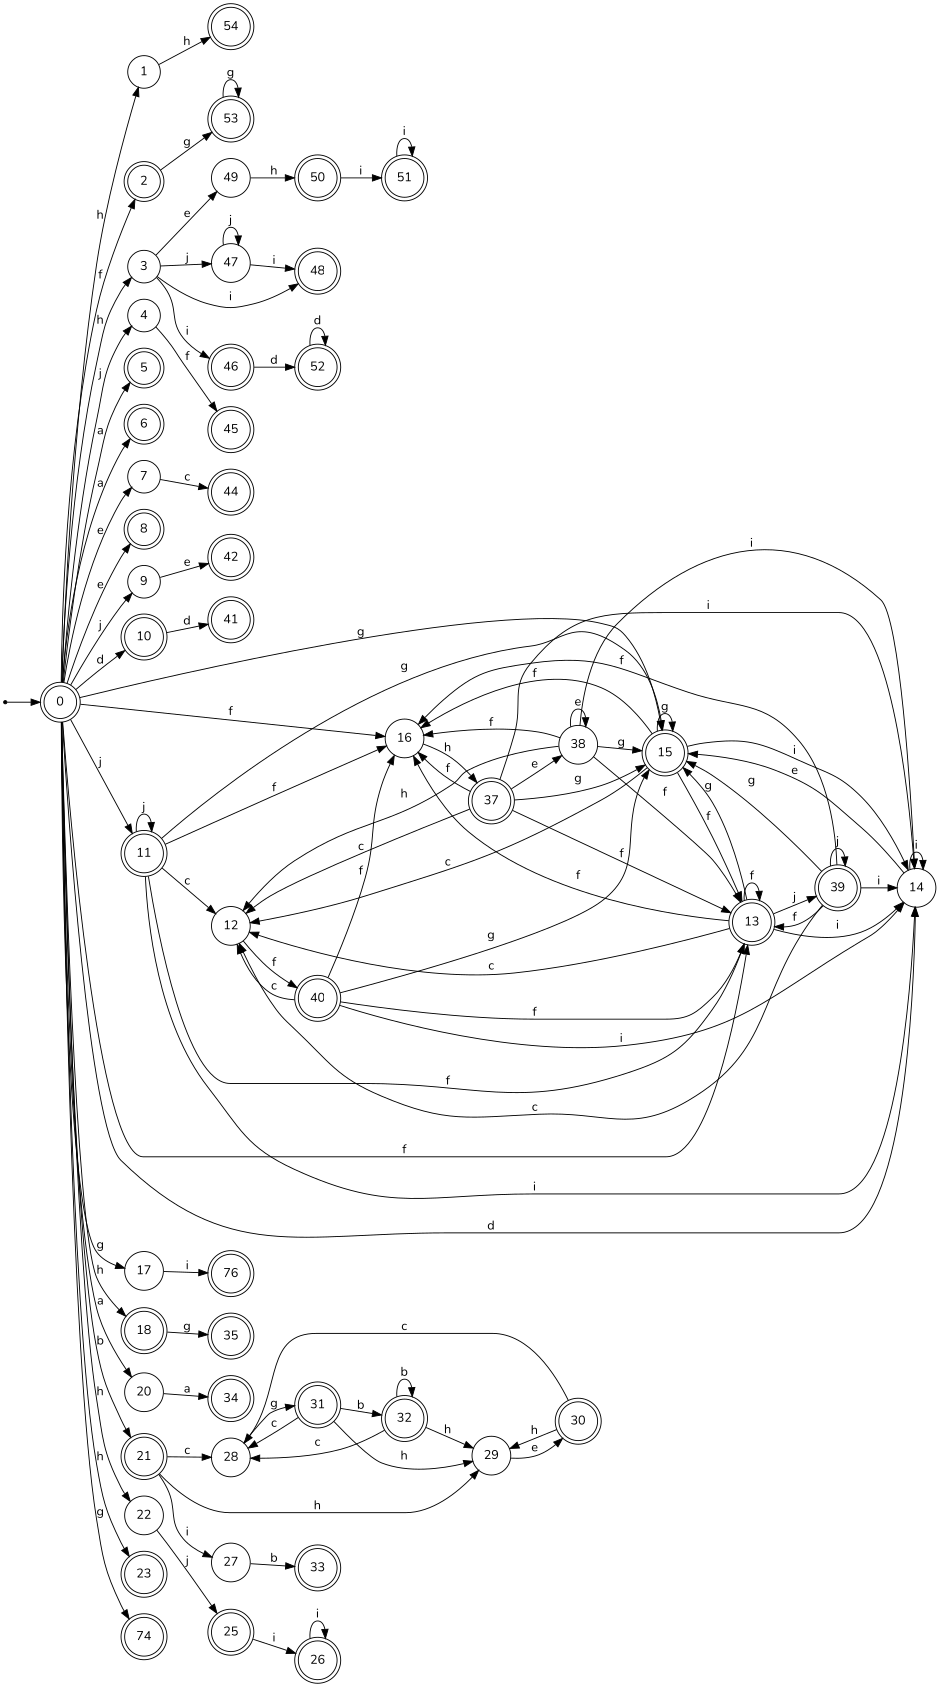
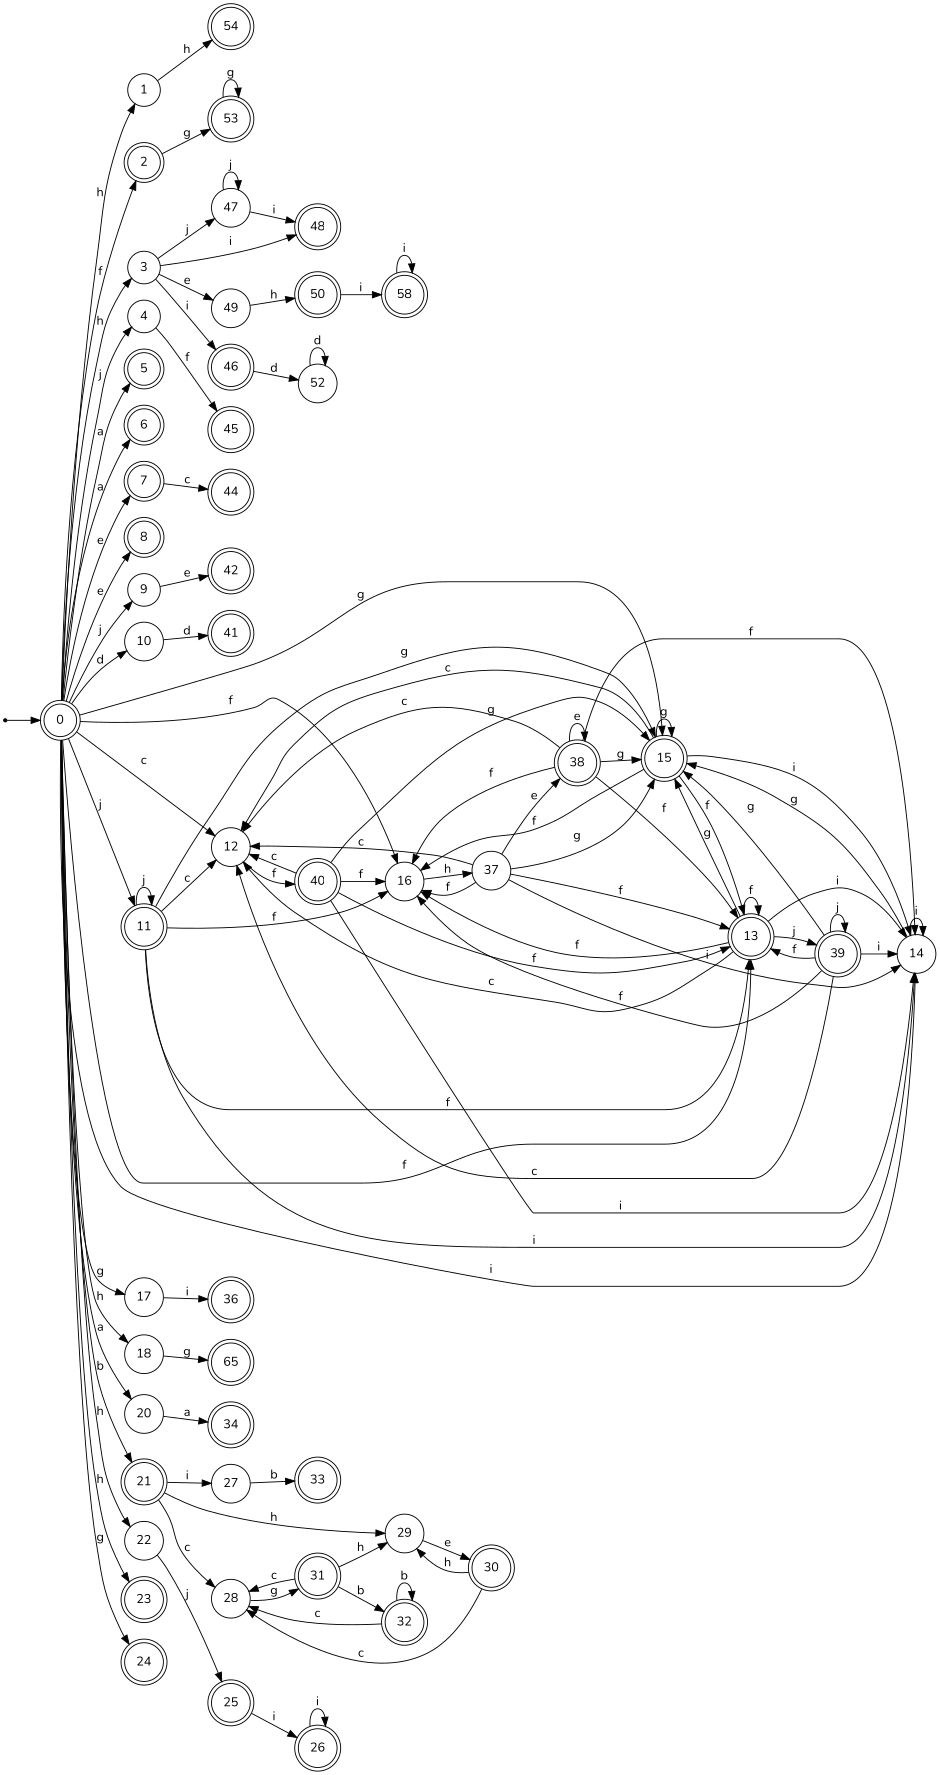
  digraph {
    fontname=Nunito
    rankdir=LR
    node [fontname=Nunito shape=doublecircle]
    edge [fontname=Nunito]
    dummy0 [shape=point]
    0
    1 [shape=circle]
    2
    3 [shape=circle]
    4 [shape=circle]
    5
    6
-   7 [shape=circle]
+   7
    8
    9 [shape=circle]
-   10
+   10 [shape=circle]
    11
    12 [shape=circle]
    13
    14 [shape=circle]
    15
    16 [shape=circle]
    17 [shape=circle]
-   18
+   18 [shape=circle]
    20 [shape=circle]
    21
    22 [shape=circle]
    23
-   24 [label=74]
+   24
    54
    53
    46
    47 [shape=circle]
    48
    49 [shape=circle]
    45
    44
    42
    41
    40
    39
-   37
-   36 [label=76]
-   35
+   37 [shape=circle]
+   36
+   35 [label=65]
    34
    27 [shape=circle]
    28 [shape=circle]
    29 [shape=circle]
    25
-   52
+   52 [shape=circle]
    50
-   38 [shape=circle]
+   38
    33
    31
    30
    26
    32
-   51
+   51 [label=58]
    dummy0 -> 0
    0 -> 1 [label=h]
    0 -> 2 [label=f]
    0 -> 3 [label=h]
    0 -> 4 [label=j]
    0 -> 5 [label=a]
    0 -> 6 [label=a]
    0 -> 7 [label=e]
    0 -> 8 [label=e]
    0 -> 9 [label=j]
    0 -> 10 [label=d]
    0 -> 11 [label=j]
+   0 -> 12 [label=c]
    0 -> 13 [label=f]
-   0 -> 14 [label=d]
+   0 -> 14 [label=i]
    0 -> 15 [label=g]
    0 -> 16 [label=f]
    0 -> 17 [label=g]
    0 -> 18 [label=h]
    0 -> 20 [label=a]
    0 -> 21 [label=b]
    0 -> 22 [label=h]
    0 -> 23 [label=h]
    0 -> 24 [label=g]
    1 -> 54 [label=h]
    2 -> 53 [label=g]
    3 -> 46 [label=i]
    3 -> 47 [label=j]
    3 -> 48 [label=i]
    3 -> 49 [label=e]
    4 -> 45 [label=f]
    7 -> 44 [label=c]
    9 -> 42 [label=e]
    10 -> 41 [label=d]
    11 -> 11 [label=j]
    11 -> 12 [label=c]
    11 -> 13 [label=f]
    11 -> 14 [label=i]
    11 -> 15 [label=g]
    11 -> 16 [label=f]
    12 -> 40 [label=f]
    13 -> 12 [label=c]
    13 -> 13 [label=f]
    13 -> 14 [label=i]
    13 -> 15 [label=g]
    13 -> 16 [label=f]
    13 -> 39 [label=j]
    14 -> 14 [label=i]
-   14 -> 15 [label=e]
+   14 -> 15 [label=g]
    15 -> 12 [label=c]
    15 -> 13 [label=f]
    15 -> 14 [label=i]
    15 -> 15 [label=g]
    15 -> 16 [label=f]
    16 -> 37 [label=h]
    17 -> 36 [label=i]
    18 -> 35 [label=g]
    20 -> 34 [label=a]
    21 -> 27 [label=i]
    21 -> 28 [label=c]
    21 -> 29 [label=h]
    22 -> 25 [label=j]
    53 -> 53 [label=g]
    46 -> 52 [label=d]
    47 -> 47 [label=j]
    47 -> 48 [label=i]
    49 -> 50 [label=h]
    40 -> 12 [label=c]
    40 -> 13 [label=f]
    40 -> 14 [label=i]
    40 -> 15 [label=g]
    40 -> 16 [label=f]
    39 -> 12 [label=c]
    39 -> 13 [label=f]
    39 -> 14 [label=i]
    39 -> 15 [label=g]
    39 -> 16 [label=f]
    39 -> 39 [label=j]
    37 -> 12 [label=c]
    37 -> 13 [label=f]
    37 -> 14 [label=i]
    37 -> 15 [label=g]
    37 -> 16 [label=f]
    37 -> 38 [label=e]
    27 -> 33 [label=b]
    28 -> 31 [label=g]
    29 -> 30 [label=e]
    25 -> 26 [label=i]
    52 -> 52 [label=d]
    50 -> 51 [label=i]
-   38 -> 12 [label=h]
+   38 -> 12 [label=c]
    38 -> 13 [label=f]
-   38 -> 14 [label=i]
+   38 -> 14 [label=f]
    38 -> 15 [label=g]
    38 -> 16 [label=f]
    38 -> 38 [label=e]
    31 -> 28 [label=c]
    31 -> 29 [label=h]
    31 -> 32 [label=b]
    30 -> 28 [label=c]
    30 -> 29 [label=h]
    26 -> 26 [label=i]
    32 -> 28 [label=c]
-   32 -> 29 [label=h]
    32 -> 32 [label=b]
    51 -> 51 [label=i]
  }
